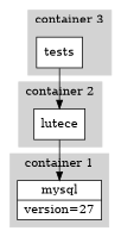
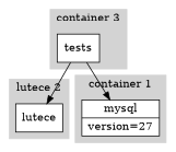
  digraph {
    node [fillcolor=white shape=record style=filled]
    n1 [label=lutece]
    n2 [label="{mysql|version=27}"]
    n3 [label=tests]
    subgraph cluster_1 {
      color=lightgrey
-     label="container 2"
+     label="lutece 2"
      style=filled
      n1
    }
    subgraph cluster_2 {
      color=lightgrey
      label="container 1"
      style=filled
      n2
    }
    subgraph cluster_3 {
      color=lightgrey
      label="container 3"
      style=filled
      n3
    }
-   n1 -> n2
+   n3 -> n2
    n3 -> n1
  }
